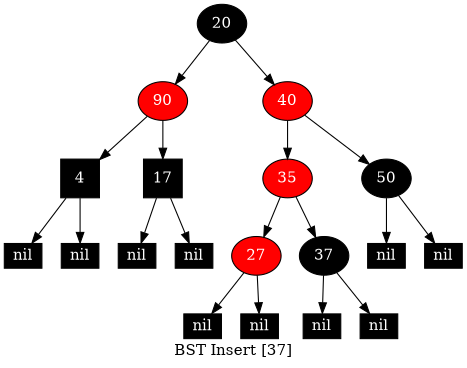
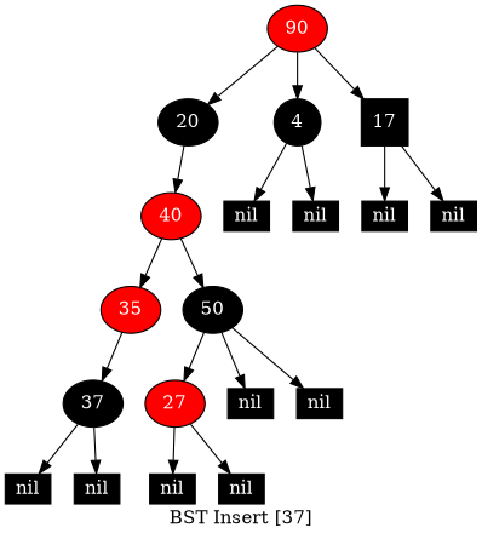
  digraph {
    label="BST Insert [37]"
    node [fillcolor=black fontcolor=white style=filled shape=box]
    20 [width=0.5 shape=""]
    n2 [fillcolor=red label=90 width=0.5 shape=""]
    40 [fillcolor=red width=0.5 shape=""]
-   4 [width=0.5]
+   4 [width=0.5 shape=""]
    17 [width=0.5]
    35 [fillcolor=red width=0.5 shape=""]
    50 [width=0.5 shape=""]
    n8 [height=0.2 label=nil width=0.3]
    n9 [height=0.2 label=nil width=0.3]
    n10 [height=0.2 label=nil width=0.3]
    n11 [height=0.2 label=nil width=0.3]
    27 [fillcolor=red width=0.5 shape=""]
    37 [width=0.5 shape=""]
    n14 [height=0.2 label=nil width=0.3]
    n15 [height=0.2 label=nil width=0.3]
    n16 [height=0.2 label=nil width=0.3]
    n17 [height=0.2 label=nil width=0.3]
    n18 [height=0.2 label=nil width=0.3]
    n19 [height=0.2 label=nil width=0.3]
-   20 -> n2
+   n2 -> 20
    20 -> 40
    n2 -> 4
    n2 -> 17
    40 -> 35
    40 -> 50
    4 -> n8
    4 -> n9
    17 -> n10
    17 -> n11
-   35 -> 27
+   50 -> 27
    35 -> 37
    50 -> n14
    50 -> n15
    27 -> n16
    27 -> n17
    37 -> n18
    37 -> n19
  }
